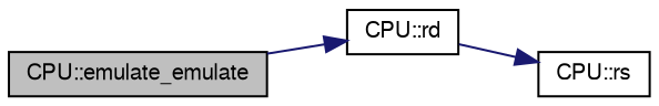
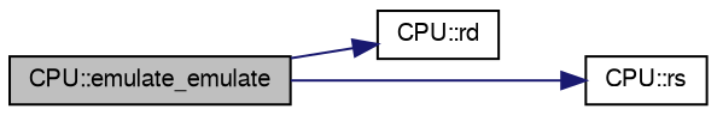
  digraph {
    rankdir=LR
    node [color=black fillcolor=white fontname=FreeSans fontsize=10 shape=record style=filled]
    edge [color=midnightblue fontname=FreeSans fontsize=10 labelfontname=FreeSans labelfontsize=10 style=solid]
    n1 [fillcolor=grey75 fontcolor=black height=0.2 label="CPU::emulate_emulate" width=0.4]
    n2 [height=0.2 label="CPU::rd" width=0.4]
    n3 [height=0.2 label="CPU::rs" width=0.4]
    n1 -> n2
-   n2 -> n3
+   n1 -> n3
  }
